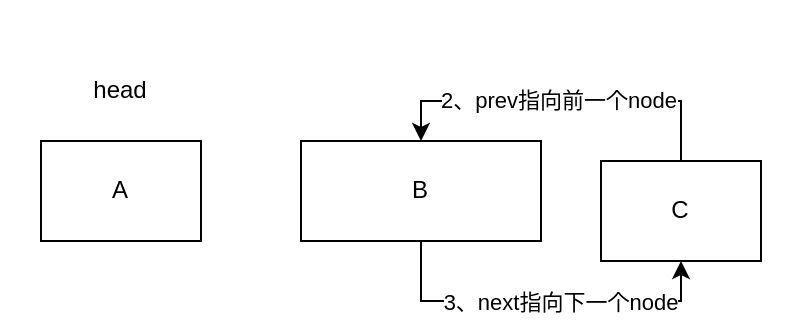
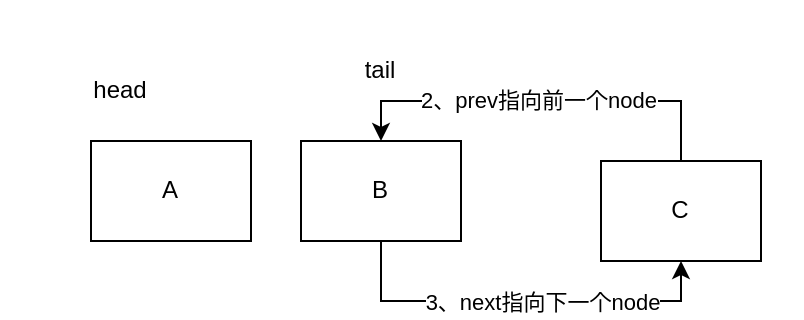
  <mxCell id="0" />
  <mxCell id="1" parent="0" />
- <mxCell id="2" value="A" style="rounded=0;whiteSpace=wrap;html=1;" vertex="1" parent="1"><mxGeometry x="20" y="70" width="80" height="50" as="geometry" /></mxCell>
+ <mxCell id="2" value="A" style="rounded=0;whiteSpace=wrap;html=1;" vertex="1" parent="1"><mxGeometry x="45" y="70" width="80" height="50" as="geometry" /></mxCell>
  <mxCell id="3" style="edgeStyle=orthogonalEdgeStyle;rounded=0;orthogonalLoop=1;jettySize=auto;html=1;exitX=0.5;exitY=1;exitDx=0;exitDy=0;entryX=0.5;entryY=1;entryDx=0;entryDy=0;" edge="1" parent="1" source="5" target="8"><mxGeometry relative="1" as="geometry" /></mxCell>
  <mxCell id="4" value="3、next指向下一个node" style="edgeLabel;html=1;align=center;verticalAlign=middle;resizable=0;points=[];" vertex="1" connectable="0" parent="3"><mxGeometry x="0.1" relative="1" as="geometry"><mxPoint as="offset" /></mxGeometry></mxCell>
- <mxCell id="5" value="B" style="rounded=0;whiteSpace=wrap;html=1;" vertex="1" parent="1"><mxGeometry x="150" y="70" width="120" height="50" as="geometry" /></mxCell>
+ <mxCell id="5" value="B" style="rounded=0;whiteSpace=wrap;html=1;" vertex="1" parent="1"><mxGeometry x="150" y="70" width="80" height="50" as="geometry" /></mxCell>
  <mxCell id="6" style="edgeStyle=orthogonalEdgeStyle;rounded=0;orthogonalLoop=1;jettySize=auto;html=1;exitX=0.5;exitY=0;exitDx=0;exitDy=0;entryX=0.5;entryY=0;entryDx=0;entryDy=0;" edge="1" parent="1" source="8" target="5"><mxGeometry relative="1" as="geometry" /></mxCell>
  <mxCell id="7" value="2、prev指向前一个node" style="edgeLabel;html=1;align=center;verticalAlign=middle;resizable=0;points=[];" vertex="1" connectable="0" parent="6"><mxGeometry x="0.022" y="-1" relative="1" as="geometry"><mxPoint as="offset" /></mxGeometry></mxCell>
  <mxCell id="8" value="&lt;font style=&quot;vertical-align: inherit;&quot;&gt;&lt;font style=&quot;vertical-align: inherit;&quot;&gt;C&lt;/font&gt;&lt;/font&gt;" style="rounded=0;whiteSpace=wrap;html=1;" vertex="1" parent="1"><mxGeometry x="300" y="80" width="80" height="50" as="geometry" /></mxCell>
  <mxCell id="9" value="head" style="text;html=1;strokeColor=none;fillColor=none;align=center;verticalAlign=middle;whiteSpace=wrap;rounded=0;" vertex="1" parent="1"><mxGeometry x="30" y="30" width="60" height="30" as="geometry" /></mxCell>
+ <mxCell id="10" value="tail" style="text;html=1;strokeColor=none;fillColor=none;align=center;verticalAlign=middle;whiteSpace=wrap;rounded=0;" vertex="1" parent="1"><mxGeometry x="160" y="20" width="60" height="30" as="geometry" /></mxCell>
